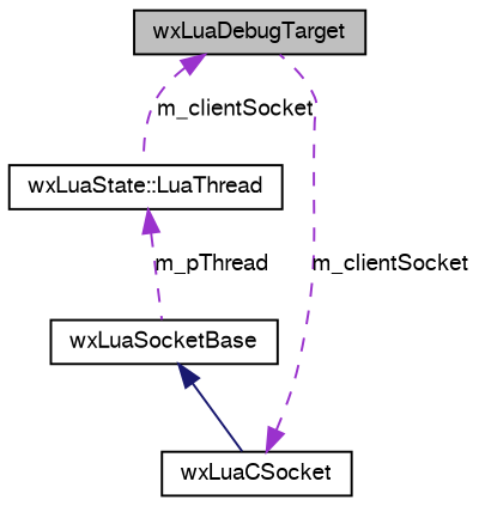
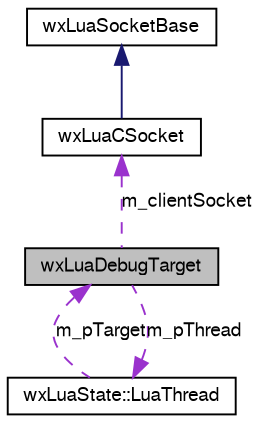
  digraph {
    node [color=black fillcolor=white fontname=FreeSans fontsize=10 shape=record style=filled]
    edge [color=darkorchid3 dir=back fontname=FreeSans fontsize=10 labelfontname=FreeSans labelfontsize=10 style=dashed]
    n1 [fillcolor=grey75 fontcolor=black height=0.2 label=wxLuaDebugTarget width=0.4]
    n2 [height=0.2 label="wxLuaState::LuaThread" width=0.4]
    n3 [height=0.2 label=wxLuaCSocket width=0.4]
    n4 [height=0.2 label=wxLuaSocketBase width=0.4]
-   n1 -> n2 [label=m_clientSocket]
-   n2 -> n4 [label=m_pThread]
+   n1 -> n2 [label=m_pTarget]
+   n2 -> n1 [label=m_pThread]
    n3 -> n1 [label=m_clientSocket]
    n4 -> n3 [color=midnightblue style=solid]
  }
